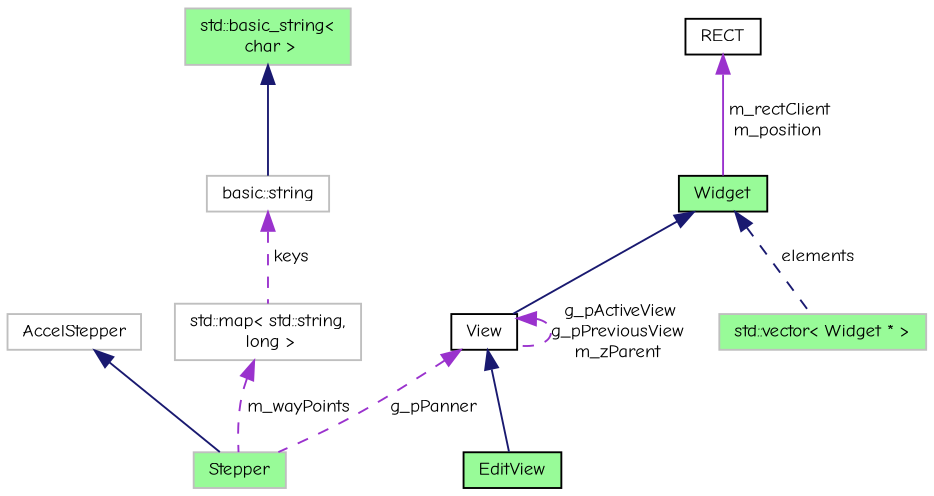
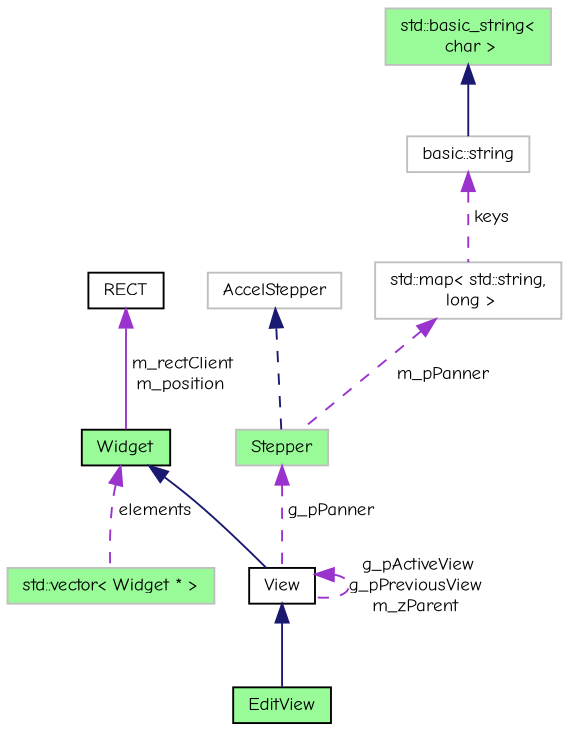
  digraph {
    fontname="Comic Neue"
    node [color=grey75 fillcolor=palegreen fontname="Comic Neue" fontsize=10 shape=record style=filled]
    edge [color=darkorchid3 dir=back fontname="Comic Neue" fontsize=10 labelfontname=Helvetica labelfontsize=10 style=solid]
    n1 [color=black fontcolor=black height=0.2 label=EditView width=0.4]
    n2 [color=black fillcolor=white height=0.2 label=View width=0.4]
    n3 [color=black height=0.2 label=Widget width=0.4]
    n4 [height=0.2 label="std::vector\< Widget * \>" width=0.4]
    n5 [color=black fillcolor=white height=0.2 label=RECT width=0.4]
    n6 [height=0.2 label=Stepper width=0.4]
    n7 [fillcolor=white height=0.2 label=AccelStepper width=0.4]
    n8 [fillcolor=white height=0.2 label="std::map\< std::string,\l long \>" width=0.4]
    n9 [fillcolor=white height=0.2 label="basic::string" width=0.4]
    n10 [height=0.2 label="std::basic_string\<\l char \>" width=0.4]
    n2 -> n1 [color=midnightblue]
    n2 -> n2 [label=" g_pActiveView\ng_pPreviousView\nm_zParent" style=dashed]
    n3 -> n2 [color=midnightblue]
-   n3 -> n4 [color=midnightblue label=" elements" style=dashed]
+   n3 -> n4 [label=" elements" style=dashed]
    n5 -> n3 [label=" m_rectClient\nm_position"]
-   n2 -> n6 [label=" g_pPanner" style=dashed]
-   n7 -> n6 [color=midnightblue]
-   n8 -> n6 [label=" m_wayPoints" style=dashed]
+   n6 -> n2 [label=" g_pPanner" style=dashed]
+   n7 -> n6 [color=midnightblue style=dashed]
+   n8 -> n6 [label=" m_pPanner" style=dashed]
    n9 -> n8 [label=" keys" style=dashed]
    n10 -> n9 [color=midnightblue]
  }
